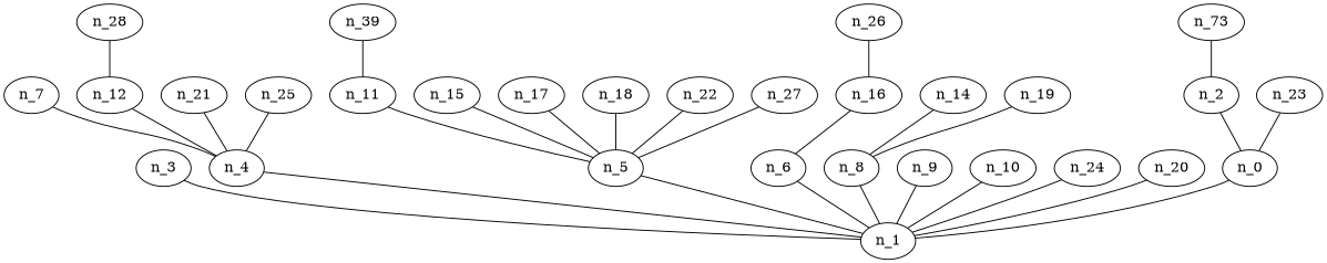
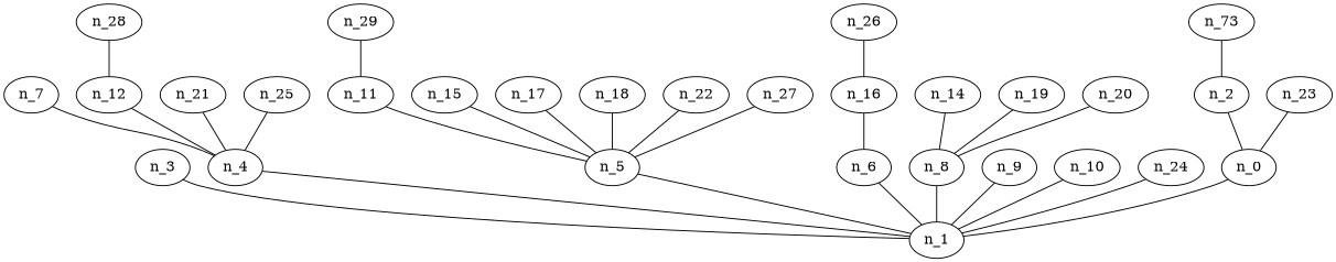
  graph {
    n_0
    n_1
    n_2
    n_23
    n_3
    n_4
    n_5
    n_6
    n_8
    n_9
    n_10
    n_24
    n13 [label=n_73]
    n_7
    n_12
    n_21
    n_25
    n_11
    n_15
    n_17
    n_18
    n_22
    n_27
    n_16
    n_26
    n_14
    n_19
    n_20
    n_28
-   n_29 [label=n_39]
+   n_29
    n_0 -- n_1
    n_2 -- n_0
    n_23 -- n_0
    n_3 -- n_1
    n_4 -- n_1
    n_5 -- n_1
    n_6 -- n_1
    n_8 -- n_1
    n_9 -- n_1
    n_10 -- n_1
    n_24 -- n_1
    n13 -- n_2
    n_7 -- n_4
    n_12 -- n_4
    n_21 -- n_4
    n_25 -- n_4
    n_11 -- n_5
    n_15 -- n_5
    n_17 -- n_5
    n_18 -- n_5
    n_22 -- n_5
    n_27 -- n_5
    n_16 -- n_6
    n_26 -- n_16
    n_14 -- n_8
    n_19 -- n_8
-   n_20 -- n_1
+   n_20 -- n_8
    n_28 -- n_12
    n_29 -- n_11
  }
